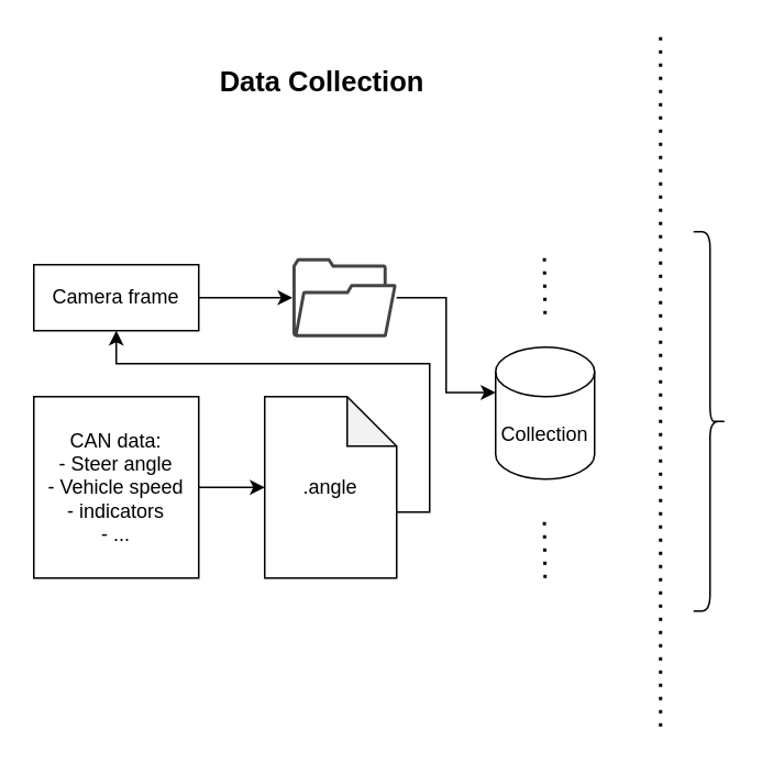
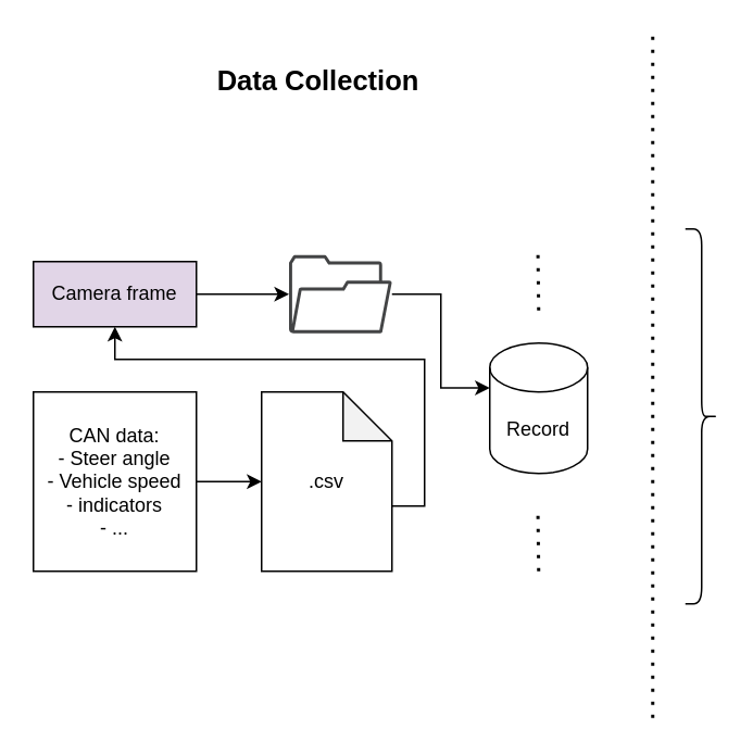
  <mxCell id="0" />
  <mxCell id="1" parent="0" />
  <mxCell id="2" style="edgeStyle=orthogonalEdgeStyle;rounded=0;orthogonalLoop=1;jettySize=auto;html=1;exitX=1;exitY=0.5;exitDx=0;exitDy=0;" edge="1" parent="1" source="3" target="10"><mxGeometry relative="1" as="geometry" /></mxCell>
- <mxCell id="3" value="Camera frame" style="rounded=0;whiteSpace=wrap;html=1;" vertex="1" parent="1"><mxGeometry x="20" y="160" width="100" height="40" as="geometry" /></mxCell>
+ <mxCell id="3" value="Camera frame" style="rounded=0;whiteSpace=wrap;html=1;fillColor=#e1d5e7;" vertex="1" parent="1"><mxGeometry x="20" y="160" width="100" height="40" as="geometry" /></mxCell>
  <mxCell id="4" style="edgeStyle=orthogonalEdgeStyle;rounded=0;orthogonalLoop=1;jettySize=auto;html=1;exitX=1;exitY=0.5;exitDx=0;exitDy=0;entryX=0;entryY=0.5;entryDx=0;entryDy=0;entryPerimeter=0;" edge="1" parent="1" source="5" target="8"><mxGeometry relative="1" as="geometry" /></mxCell>
  <mxCell id="5" value="CAN data:&lt;br&gt;- Steer angle&lt;br&gt;- Vehicle speed&lt;br&gt;- indicators&lt;br&gt;- ..." style="rounded=0;whiteSpace=wrap;html=1;" vertex="1" parent="1"><mxGeometry x="20" y="240" width="100" height="110" as="geometry" /></mxCell>
- <mxCell id="6" value="Collection" style="shape=cylinder3;whiteSpace=wrap;html=1;boundedLbl=1;backgroundOutline=1;size=15;" vertex="1" parent="1"><mxGeometry x="300" y="210" width="60" height="80" as="geometry" /></mxCell>
+ <mxCell id="6" value="Record" style="shape=cylinder3;whiteSpace=wrap;html=1;boundedLbl=1;backgroundOutline=1;size=15;" vertex="1" parent="1"><mxGeometry x="300" y="210" width="60" height="80" as="geometry" /></mxCell>
  <mxCell id="7" style="edgeStyle=orthogonalEdgeStyle;rounded=0;orthogonalLoop=1;jettySize=auto;html=1;exitX=0;exitY=0;exitDx=80;exitDy=70;exitPerimeter=0;" edge="1" parent="1" source="8" target="3"><mxGeometry relative="1" as="geometry" /></mxCell>
- <mxCell id="8" value=".angle" style="shape=note;whiteSpace=wrap;html=1;backgroundOutline=1;darkOpacity=0.05;" vertex="1" parent="1"><mxGeometry x="160" y="240" width="80" height="110" as="geometry" /></mxCell>
+ <mxCell id="8" value=".csv" style="shape=note;whiteSpace=wrap;html=1;backgroundOutline=1;darkOpacity=0.05;" vertex="1" parent="1"><mxGeometry x="160" y="240" width="80" height="110" as="geometry" /></mxCell>
  <mxCell id="9" style="edgeStyle=orthogonalEdgeStyle;rounded=0;orthogonalLoop=1;jettySize=auto;html=1;entryX=0;entryY=0;entryDx=0;entryDy=27.5;entryPerimeter=0;" edge="1" parent="1" source="10" target="6"><mxGeometry relative="1" as="geometry"><mxPoint x="260" y="230" as="targetPoint" /></mxGeometry></mxCell>
  <mxCell id="10" value="" style="pointerEvents=1;shadow=0;dashed=0;html=1;strokeColor=none;fillColor=#434445;aspect=fixed;labelPosition=center;verticalLabelPosition=bottom;verticalAlign=top;align=center;outlineConnect=0;shape=mxgraph.vvd.folder;" vertex="1" parent="1"><mxGeometry x="176.84" y="156" width="63.16" height="48" as="geometry" /></mxCell>
  <mxCell id="11" value="Data Collection" style="text;html=1;strokeColor=none;fillColor=none;align=center;verticalAlign=middle;whiteSpace=wrap;rounded=0;fontSize=17;fontStyle=1" vertex="1" parent="1"><mxGeometry x="115" y="40" width="160" height="20" as="geometry" /></mxCell>
  <mxCell id="12" value="" style="endArrow=none;dashed=1;html=1;dashPattern=1 3;strokeWidth=2;fontSize=17;" edge="1" parent="1"><mxGeometry width="50" height="50" relative="1" as="geometry"><mxPoint x="400" y="440" as="sourcePoint" /><mxPoint x="400" y="20" as="targetPoint" /></mxGeometry></mxCell>
  <mxCell id="13" value="" style="endArrow=none;dashed=1;html=1;dashPattern=1 3;strokeWidth=2;fontSize=17;" edge="1" parent="1"><mxGeometry width="50" height="50" relative="1" as="geometry"><mxPoint x="330" y="350" as="sourcePoint" /><mxPoint x="329.5" y="310" as="targetPoint" /></mxGeometry></mxCell>
  <mxCell id="14" value="" style="endArrow=none;dashed=1;html=1;dashPattern=1 3;strokeWidth=2;fontSize=17;" edge="1" parent="1"><mxGeometry width="50" height="50" relative="1" as="geometry"><mxPoint x="330" y="190" as="sourcePoint" /><mxPoint x="329.5" y="150" as="targetPoint" /></mxGeometry></mxCell>
  <mxCell id="15" value="" style="shape=curlyBracket;whiteSpace=wrap;html=1;rounded=1;fontSize=17;rotation=-180;" vertex="1" parent="1"><mxGeometry x="420" y="140" width="20" height="230" as="geometry" /></mxCell>
